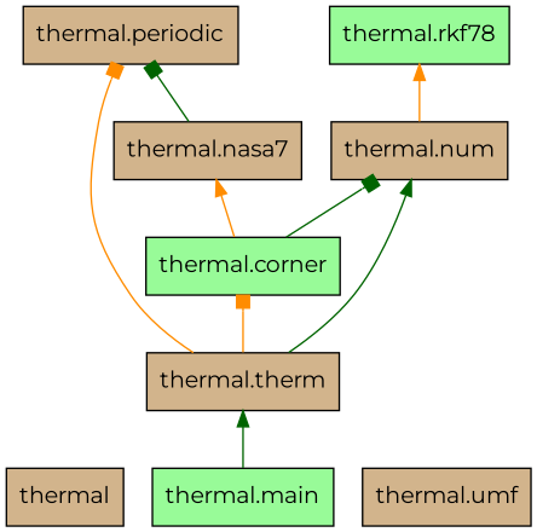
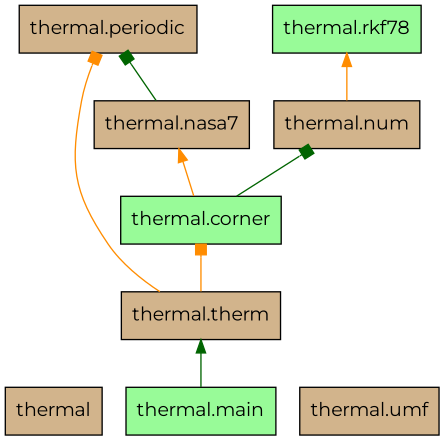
  digraph {
    fontname=Montserrat
    rankdir=BT
    node [color=black fillcolor=tan fontname=Montserrat shape=box style="solid,filled"]
    edge [arrowhead=normal arrowtail=none color=darkorange fontname=Montserrat]
    n1 [label=thermal]
    n2 [fillcolor=palegreen label="thermal.corner"]
    n3 [label="thermal.nasa7"]
    n4 [label="thermal.num"]
    n5 [label="thermal.periodic"]
    n6 [fillcolor=palegreen label="thermal.rkf78"]
    n7 [fillcolor=palegreen label="thermal.main"]
    n8 [label="thermal.therm"]
    n9 [label="thermal.umf"]
    n2 -> n3
    n2 -> n4 [arrowhead=box color=darkgreen]
    n3 -> n5 [arrowhead=box color=darkgreen]
    n4 -> n6
    n7 -> n8 [color=darkgreen]
    n8 -> n2 [arrowhead=box]
-   n8 -> n4 [color=darkgreen]
    n8 -> n5 [arrowhead=box]
  }
